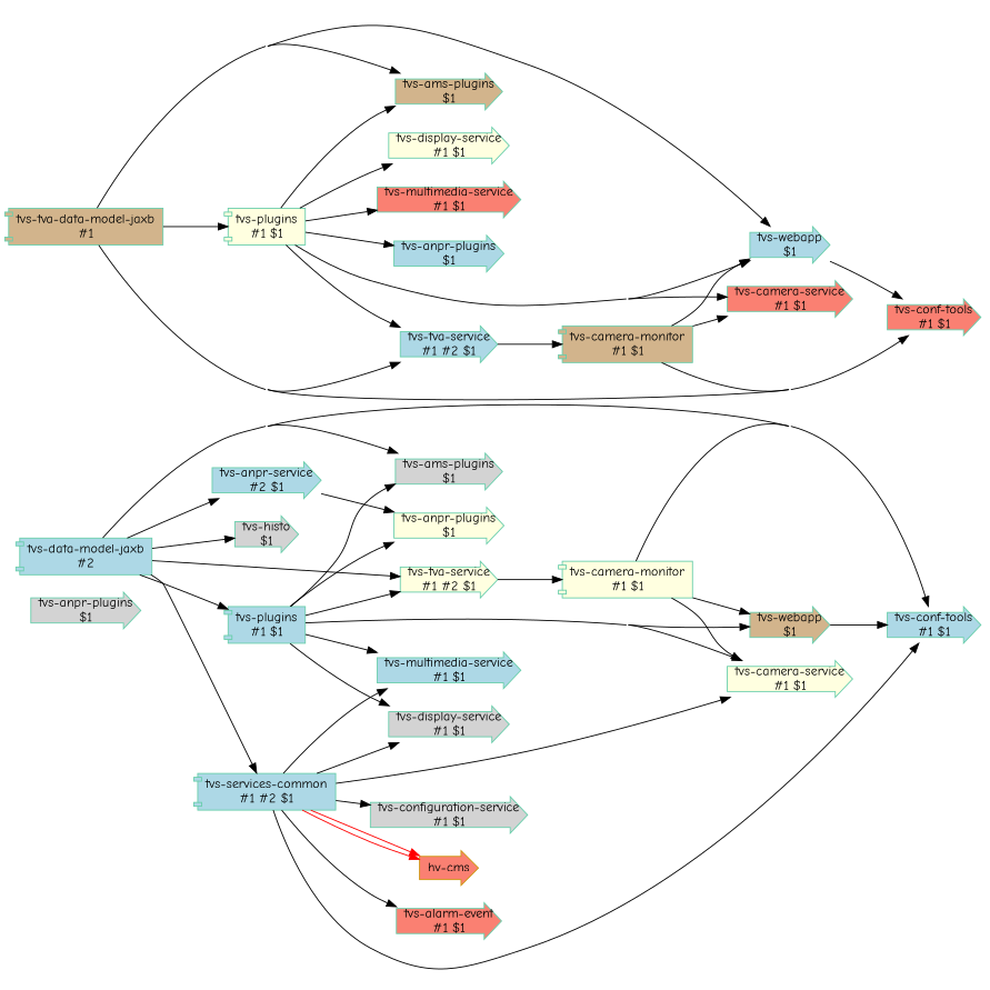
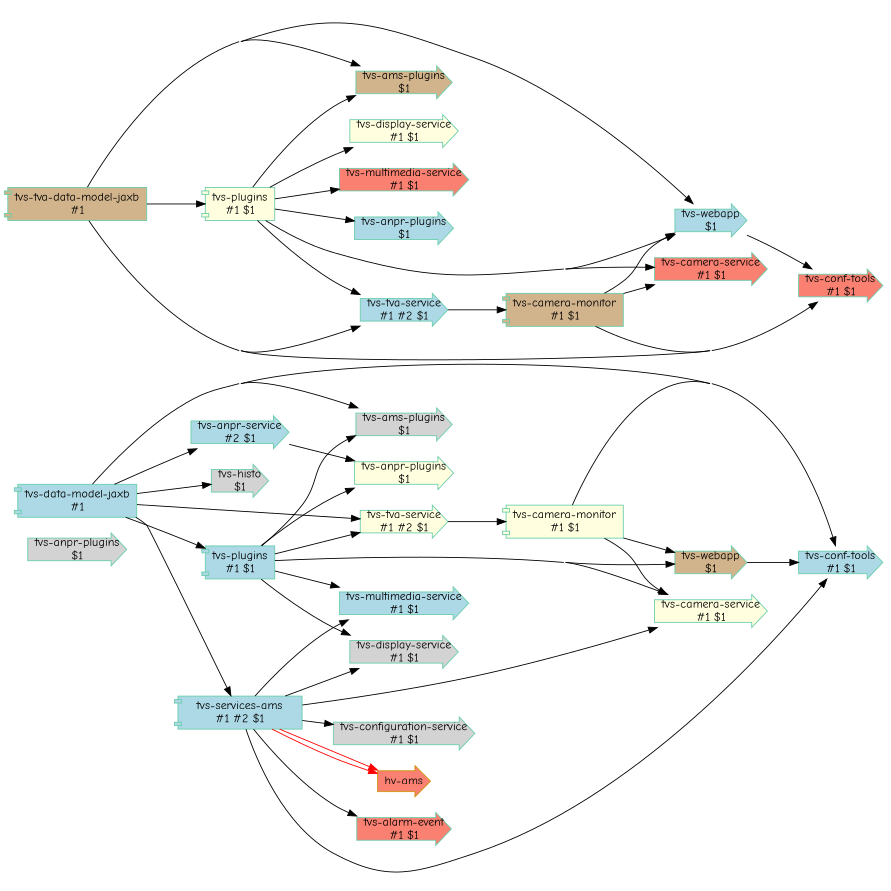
  digraph {
    concentrate=true
    fontname="Comic Neue"
    forcelabels=true
    rankdir=LR
    node [color=aquamarine3 fillcolor=lightblue fontname="Comic Neue" shape=rarrow style=filled]
    edge [fontname="Comic Neue"]
    n1 [fillcolor=lightgrey label="tvs-anpr-plugins\n$1"]
-   "hv-cms" [color=darkgoldenrod3 fillcolor=salmon]
+   "hv-cms" [color=darkgoldenrod3 fillcolor=salmon label="hv-ams"]
    n3 [fillcolor=salmon label="tvs-alarm-event\n#1 $1"]
    n4 [fillcolor=lightgrey label="tvs-ams-plugins\n$1"]
    n5 [fillcolor=lightyellow label="tvs-anpr-plugins\n$1"]
    n6 [label="tvs-anpr-service\n#2 $1"]
    n7 [fillcolor=lightyellow label="tvs-camera-monitor\n#1 $1" shape=component]
    n8 [fillcolor=lightyellow label="tvs-camera-service\n#1 $1"]
    n9 [label="tvs-conf-tools\n#1 $1"]
    n10 [fillcolor=tan label="tvs-webapp\n$1"]
    n11 [fillcolor=lightgrey label="tvs-configuration-service\n#1 $1"]
-   n12 [label="tvs-data-model-jaxb\n#2" shape=component]
+   n12 [label="tvs-data-model-jaxb\n#1" shape=component]
    n13 [fillcolor=lightgrey label="tvs-histo\n$1"]
    n14 [label="tvs-plugins\n#1 $1" shape=component]
-   n15 [label="tvs-services-common\n#1 #2 $1" shape=component]
+   n15 [label="tvs-services-ams\n#1 #2 $1" shape=component]
    n16 [fillcolor=lightyellow label="tvs-tva-service\n#1 #2 $1"]
    n17 [fillcolor=lightgrey label="tvs-display-service\n#1 $1"]
    n18 [label="tvs-multimedia-service\n#1 $1"]
    n19 [fillcolor=tan label="tvs-ams-plugins\n$1"]
    n20 [label="tvs-anpr-plugins\n$1"]
    n21 [fillcolor=tan label="tvs-camera-monitor\n#1 $1" shape=component]
    n22 [fillcolor=salmon label="tvs-camera-service\n#1 $1"]
    n23 [fillcolor=salmon label="tvs-conf-tools\n#1 $1"]
    n24 [label="tvs-webapp\n$1"]
    n25 [fillcolor=lightyellow label="tvs-display-service\n#1 $1"]
    n26 [fillcolor=salmon label="tvs-multimedia-service\n#1 $1"]
    n27 [fillcolor=lightyellow label="tvs-plugins\n#1 $1" shape=component]
    n28 [label="tvs-tva-service\n#1 #2 $1"]
    n29 [fillcolor=tan label="tvs-tva-data-model-jaxb\n#1" shape=component]
    subgraph sub_1 {
      n1
    }
    subgraph sub_2 {
      "hv-cms"
      n3
      n4
      n5
      n6
      n7
      n8
      n9
      n10
      n11
      n12
      n13
      n14
      n15
      n16
      n17
      n18
    }
    subgraph sub_3 {
      n19
      n20
      n21
      n22
      n23
      n24
      n25
      n26
      n27
      n28
      n29
    }
    n6 -> n5
    n7 -> n8
    n7 -> n9
    n7 -> n10
    n10 -> n9
    n12 -> n4
    n12 -> n6
    n12 -> n9
    n12 -> n13
    n12 -> n14
    n12 -> n15
    n12 -> n16
    n14 -> n4
    n14 -> n5
    n14 -> n8
    n14 -> n10
    n14 -> n16
    n14 -> n17
    n14 -> n18
    n15 -> "hv-cms" [color=red style=filled]
    n15 -> "hv-cms" [color=red style=filled]
    n15 -> n3
    n15 -> n8
    n15 -> n9
    n15 -> n11
    n15 -> n17
    n15 -> n18
    n16 -> n7
    n21 -> n22
    n21 -> n23
    n21 -> n24
    n24 -> n23
    n27 -> n19
    n27 -> n20
    n27 -> n22
    n27 -> n24
    n27 -> n25
    n27 -> n26
    n27 -> n28
    n28 -> n21
    n29 -> n19
    n29 -> n23
    n29 -> n24
    n29 -> n27
    n29 -> n28
  }
